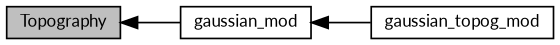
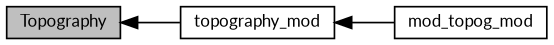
  digraph {
    fontname=Lato
    rankdir=LR
    node [color=black fillcolor=white fontname=Lato fontsize=10 shape=box style=filled]
    edge [dir=back fontname=Lato fontsize=10 labelfontname=Helvetica labelfontsize=10 shape=plaintext style=solid]
-   n1 [height=0.2 label=gaussian_mod width=0.4]
-   n2 [height=0.2 label=gaussian_topog_mod width=0.4]
+   n1 [height=0.2 label=topography_mod width=0.4]
+   n2 [height=0.2 label=mod_topog_mod width=0.4]
    n3 [fillcolor=grey75 fontcolor=black height=0.2 label=Topography width=0.4]
    n1 -> n2
    n3 -> n1
  }
